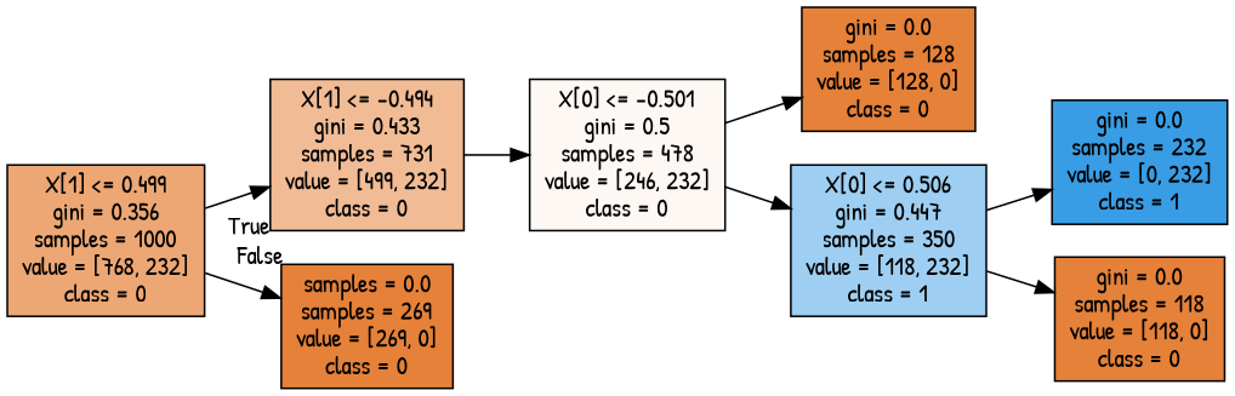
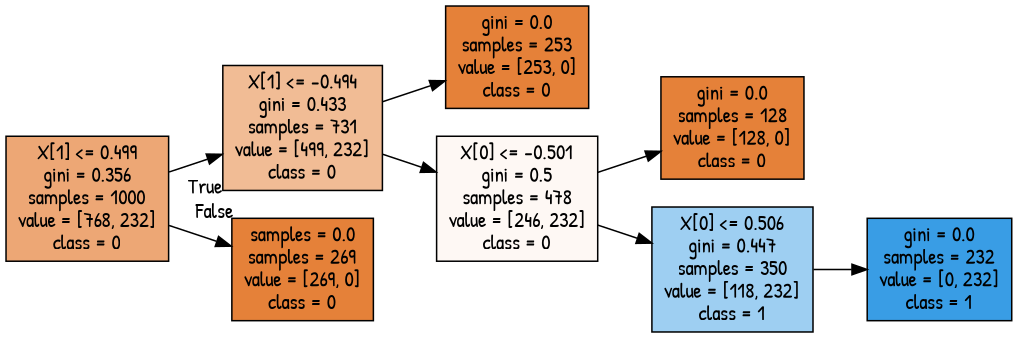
  digraph {
    fontname="Patrick Hand"
    rankdir=LR
    node [color=black fillcolor="#e58139" fontname="Patrick Hand" shape=box style=filled]
    edge [fontname="Patrick Hand"]
    n1 [fillcolor="#eda775" label="X[1] <= 0.499\ngini = 0.356\nsamples = 1000\nvalue = [768, 232]\nclass = 0"]
    n2 [fillcolor="#f1bc95" label="X[1] <= -0.494\ngini = 0.433\nsamples = 731\nvalue = [499, 232]\nclass = 0"]
    n3 [label="samples = 0.0\nsamples = 269\nvalue = [269, 0]\nclass = 0"]
+   n4 [label="gini = 0.0\nsamples = 253\nvalue = [253, 0]\nclass = 0"]
    n5 [fillcolor="#fef8f4" label="X[0] <= -0.501\ngini = 0.5\nsamples = 478\nvalue = [246, 232]\nclass = 0"]
    n6 [label="gini = 0.0\nsamples = 128\nvalue = [128, 0]\nclass = 0"]
    n7 [fillcolor="#9ecff2" label="X[0] <= 0.506\ngini = 0.447\nsamples = 350\nvalue = [118, 232]\nclass = 1"]
    n8 [fillcolor="#399de5" label="gini = 0.0\nsamples = 232\nvalue = [0, 232]\nclass = 1"]
-   n9 [label="gini = 0.0\nsamples = 118\nvalue = [118, 0]\nclass = 0"]
    n1 -> n2 [headlabel=True labelangle=45 labeldistance=2.5]
    n1 -> n3 [headlabel=False labelangle=-45 labeldistance=2.5]
+   n2 -> n4
    n2 -> n5
    n5 -> n6
    n5 -> n7
    n7 -> n8
-   n7 -> n9
  }
